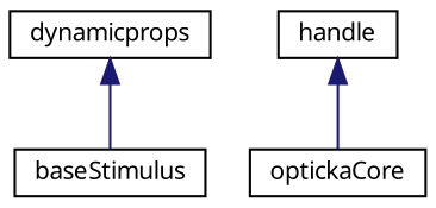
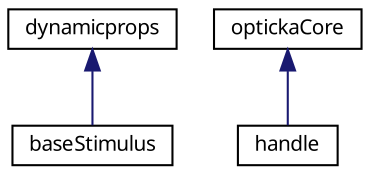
  digraph {
    node [color=black fillcolor=white fontname="Graublau Slab" fontsize=10 shape=record style=filled]
    edge [color=midnightblue dir=back fontname="Graublau Slab" fontsize=10 labelfontname="Graublau Slab" labelfontsize=10 style=solid]
    n1 [height=0.2 label=baseStimulus width=0.4]
    n2 [height=0.2 label=optickaCore width=0.4]
    n3 [height=0.2 label=handle width=0.4]
    n4 [height=0.2 label=dynamicprops width=0.4]
-   n3 -> n2
+   n2 -> n3
    n4 -> n1
  }
